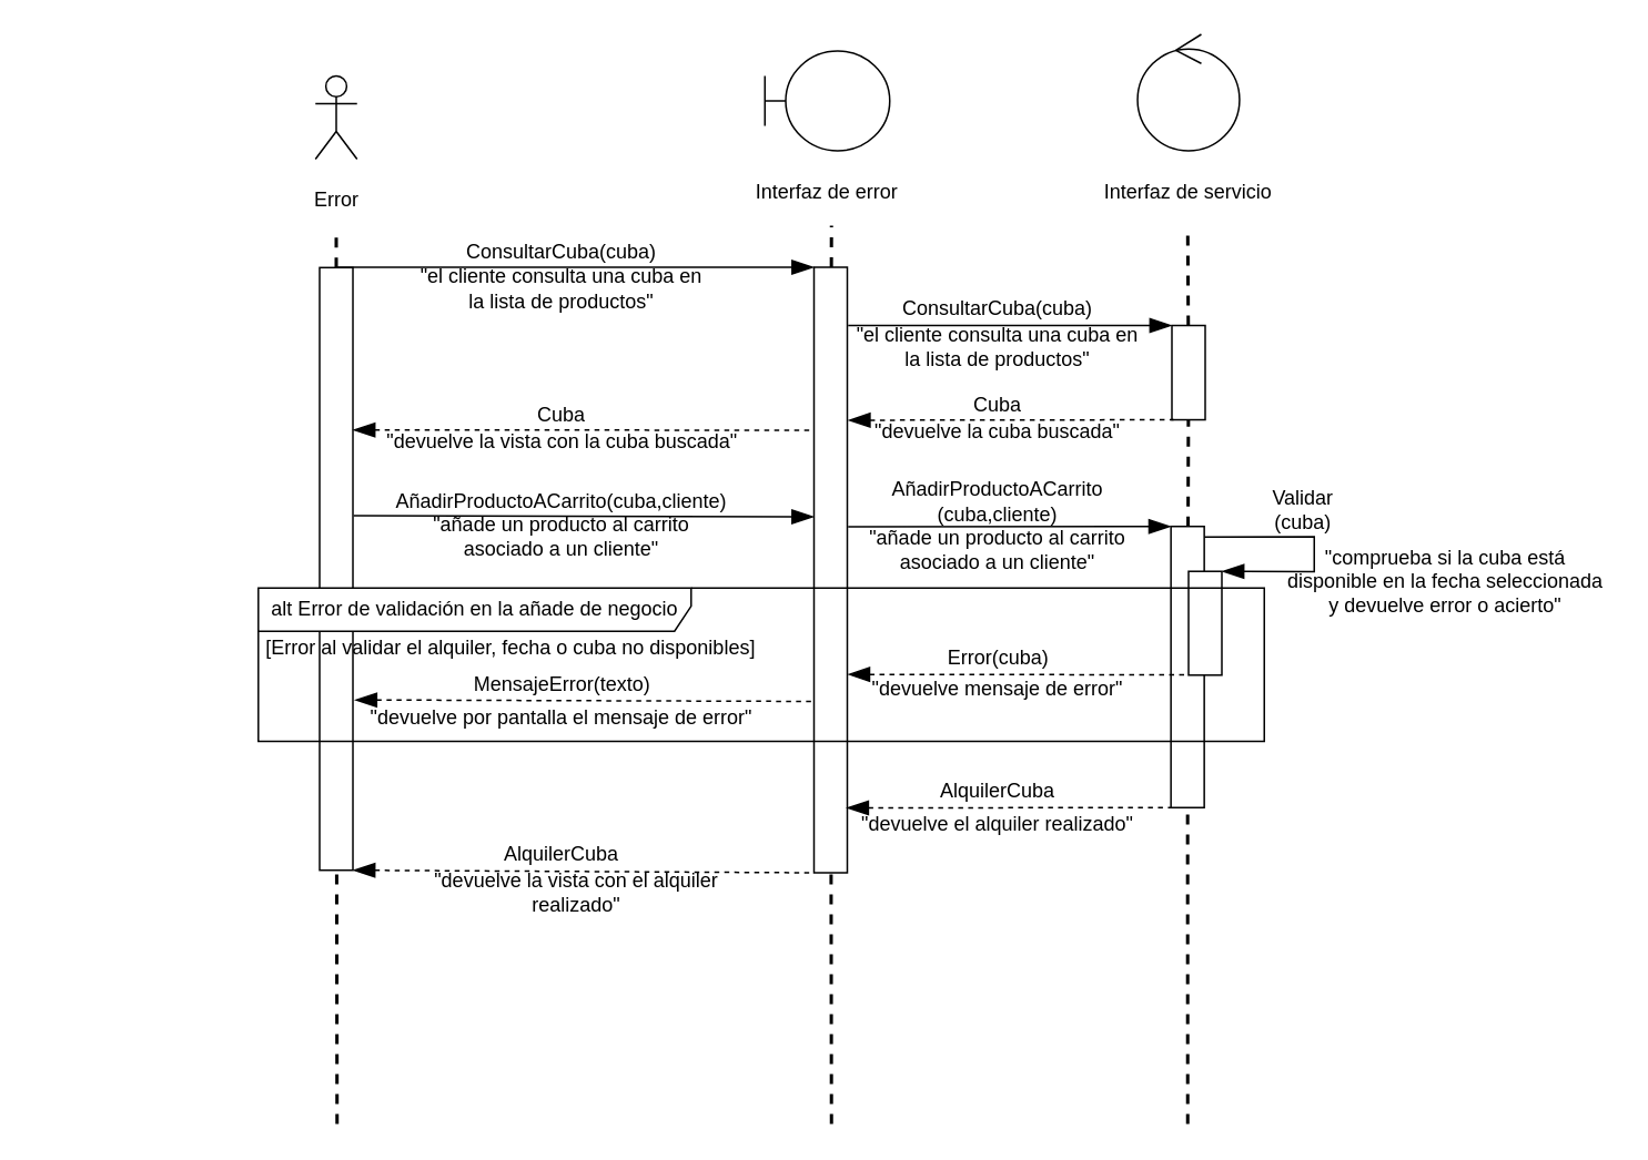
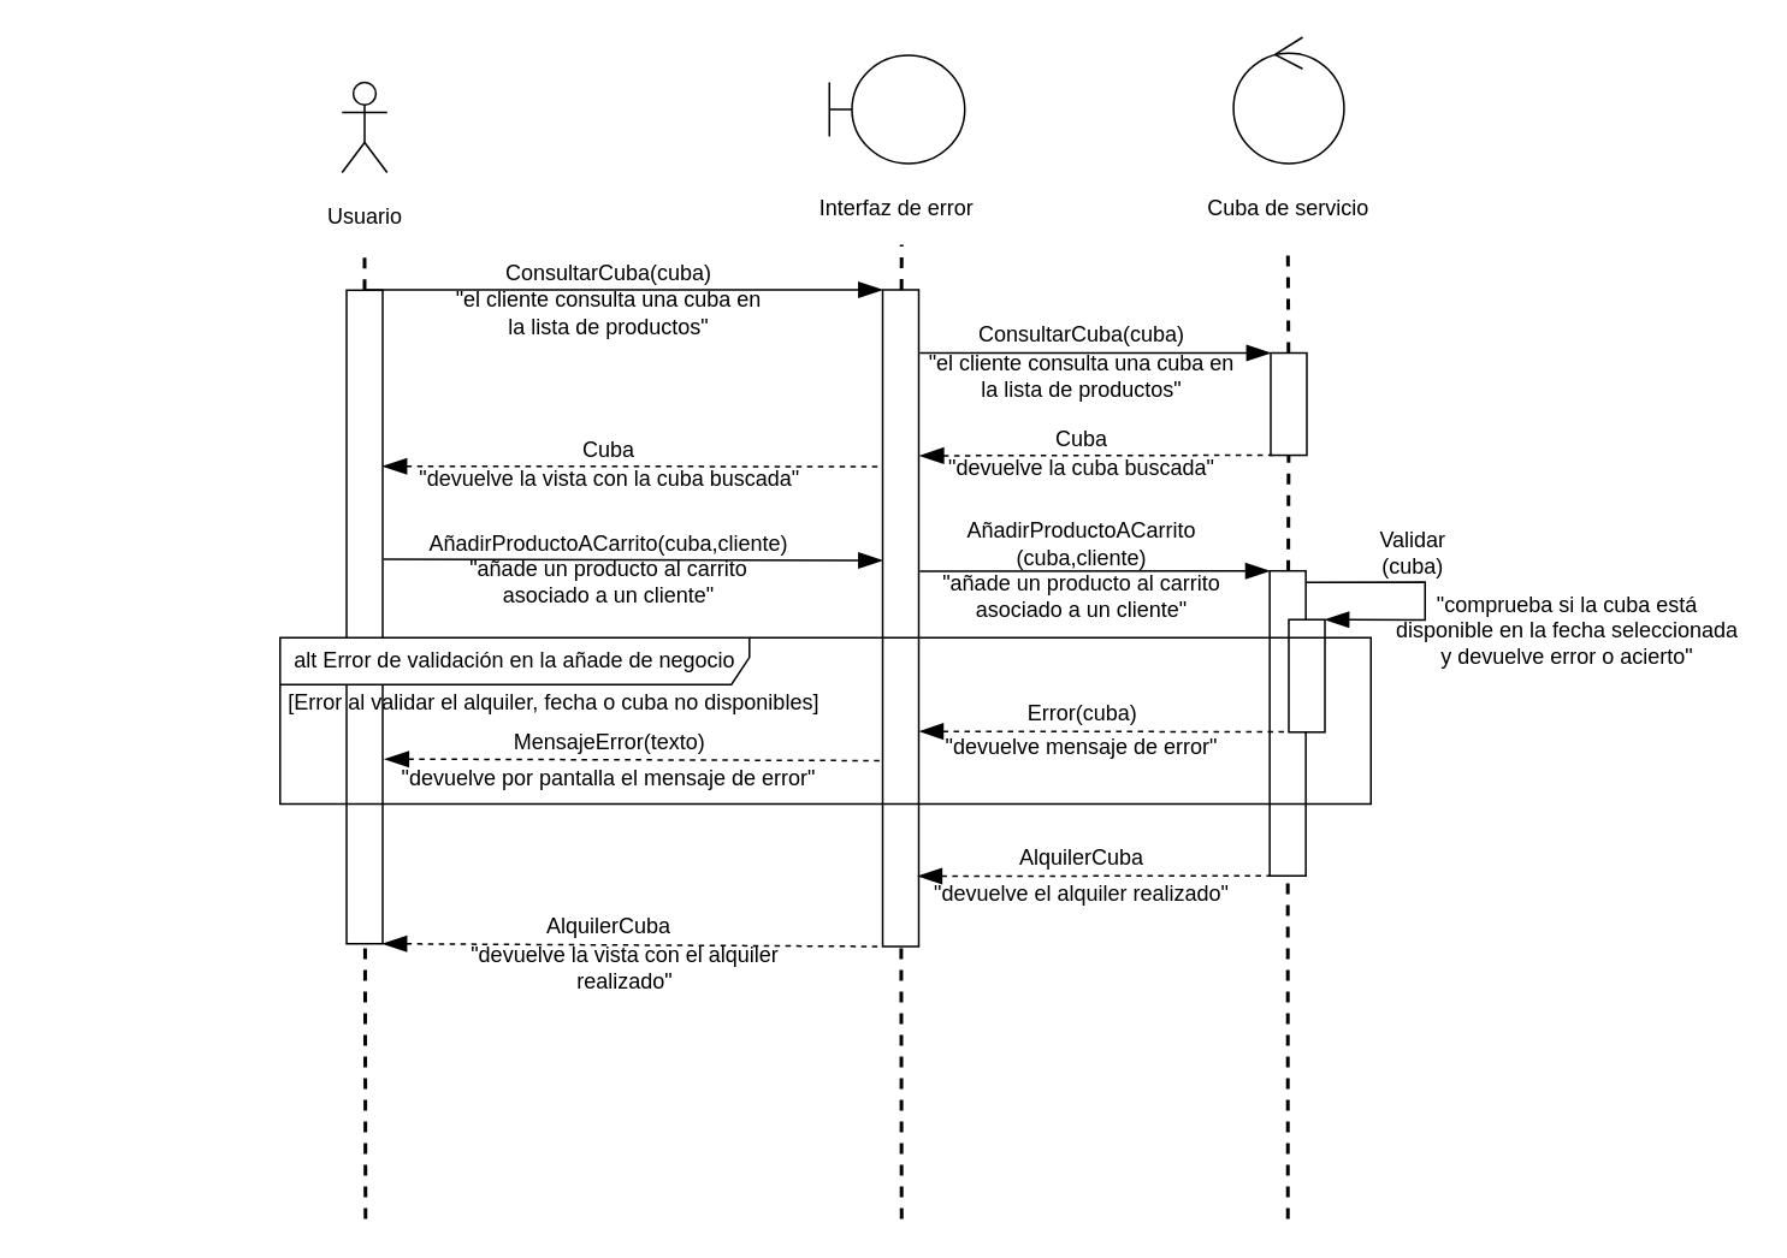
  <mxCell id="0" />
  <mxCell id="1" parent="0" />
  <mxCell id="2" value="" style="group" parent="1" vertex="1" connectable="0"><mxGeometry x="659" y="20" width="109" height="105" as="geometry" /></mxCell>
  <mxCell id="3" value="" style="ellipse;shape=umlControl;whiteSpace=wrap;html=1;" parent="2" vertex="1"><mxGeometry x="23.88" width="61.25" height="70" as="geometry" /></mxCell>
- <mxCell id="4" value="Interfaz de servicio" style="text;html=1;strokeColor=none;fillColor=none;align=center;verticalAlign=middle;whiteSpace=wrap;rounded=0;fontColor=none;" parent="2" vertex="1"><mxGeometry y="85" width="109" height="20" as="geometry" /></mxCell>
+ <mxCell id="4" value="Cuba de servicio" style="text;html=1;strokeColor=none;fillColor=none;align=center;verticalAlign=middle;whiteSpace=wrap;rounded=0;fontColor=none;" parent="2" vertex="1"><mxGeometry y="85" width="109" height="20" as="geometry" /></mxCell>
  <mxCell id="5" value="" style="group" parent="1" vertex="1" connectable="0"><mxGeometry x="459" y="30" width="120" height="95" as="geometry" /></mxCell>
  <mxCell id="6" value="" style="shape=umlBoundary;whiteSpace=wrap;html=1;" parent="5" vertex="1"><mxGeometry width="75" height="60" as="geometry" /></mxCell>
  <mxCell id="7" value="Interfaz de error" style="text;html=1;strokeColor=none;fillColor=none;align=center;verticalAlign=middle;whiteSpace=wrap;rounded=0;fontColor=none;" parent="5" vertex="1"><mxGeometry x="-13.75" y="75" width="102.5" height="20" as="geometry" /></mxCell>
  <mxCell id="8" value="" style="endArrow=none;dashed=1;html=1;fontColor=none;strokeWidth=2;" parent="1" source="16" edge="1"><mxGeometry width="50" height="50" relative="1" as="geometry"><mxPoint x="499" y="879" as="sourcePoint" /><mxPoint x="499" y="135" as="targetPoint" /></mxGeometry></mxCell>
  <mxCell id="9" value="" style="endArrow=none;dashed=1;html=1;fontColor=none;strokeWidth=2;" parent="1" source="21" edge="1"><mxGeometry width="50" height="50" relative="1" as="geometry"><mxPoint x="713" y="879" as="sourcePoint" /><mxPoint x="713" y="135" as="targetPoint" /></mxGeometry></mxCell>
  <mxCell id="10" value="" style="group" parent="1" vertex="1" connectable="0"><mxGeometry x="181.5" y="45" width="40" height="85" as="geometry" /></mxCell>
  <mxCell id="11" value="Actor" style="shape=umlActor;verticalLabelPosition=bottom;verticalAlign=top;html=1;outlineConnect=0;noLabel=1;fontColor=none;" parent="10" vertex="1"><mxGeometry x="7.5" width="25" height="50" as="geometry" /></mxCell>
- <mxCell id="12" value="Error" style="text;html=1;strokeColor=none;fillColor=none;align=center;verticalAlign=middle;whiteSpace=wrap;rounded=0;fontColor=none;" parent="10" vertex="1"><mxGeometry y="65" width="40" height="20" as="geometry" /></mxCell>
+ <mxCell id="12" value="Usuario" style="text;html=1;strokeColor=none;fillColor=none;align=center;verticalAlign=middle;whiteSpace=wrap;rounded=0;fontColor=none;" parent="10" vertex="1"><mxGeometry y="65" width="40" height="20" as="geometry" /></mxCell>
  <mxCell id="13" value="" style="endArrow=none;dashed=1;html=1;fontColor=none;strokeWidth=2;" parent="1" source="14" edge="1"><mxGeometry width="50" height="50" relative="1" as="geometry"><mxPoint x="201.5" y="884" as="sourcePoint" /><mxPoint x="201.5" y="140" as="targetPoint" /></mxGeometry></mxCell>
  <mxCell id="14" value="" style="rounded=0;whiteSpace=wrap;html=1;fontColor=none;rotation=90;" parent="1" vertex="1"><mxGeometry x="20.38" y="331.34" width="362.27" height="20" as="geometry" /></mxCell>
  <mxCell id="15" value="" style="endArrow=none;dashed=1;html=1;fontColor=none;strokeWidth=2;" parent="1" target="14" edge="1"><mxGeometry width="50" height="50" relative="1" as="geometry"><mxPoint x="202" y="675" as="sourcePoint" /><mxPoint x="201.5" y="140" as="targetPoint" /></mxGeometry></mxCell>
  <mxCell id="16" value="" style="rounded=0;whiteSpace=wrap;html=1;fontColor=none;rotation=90;" parent="1" vertex="1"><mxGeometry x="316.5" y="332" width="364" height="20" as="geometry" /></mxCell>
  <mxCell id="17" value="" style="endArrow=none;dashed=1;html=1;fontColor=none;strokeWidth=2;" parent="1" target="16" edge="1"><mxGeometry width="50" height="50" relative="1" as="geometry"><mxPoint x="499" y="675" as="sourcePoint" /><mxPoint x="499" y="135" as="targetPoint" /></mxGeometry></mxCell>
  <mxCell id="18" value="" style="endArrow=blockThin;html=1;strokeWidth=1;fontColor=none;endFill=1;endSize=11;entryX=0;entryY=1;entryDx=0;entryDy=0;" parent="1" target="16" edge="1"><mxGeometry width="50" height="50" relative="1" as="geometry"><mxPoint x="202" y="160" as="sourcePoint" /><mxPoint x="482" y="161" as="targetPoint" /></mxGeometry></mxCell>
  <mxCell id="19" value="ConsultarCuba(cuba)" style="text;html=1;strokeColor=none;fillColor=none;align=center;verticalAlign=middle;whiteSpace=wrap;rounded=0;fontSize=12;fontColor=none;" parent="1" vertex="1"><mxGeometry x="317" y="141" width="40" height="20" as="geometry" /></mxCell>
  <mxCell id="20" value="" style="endArrow=blockThin;html=1;strokeWidth=1;fontColor=none;endFill=1;endSize=11;entryX=0;entryY=1;entryDx=0;entryDy=0;" parent="1" target="21" edge="1"><mxGeometry width="50" height="50" relative="1" as="geometry"><mxPoint x="509" y="195" as="sourcePoint" /><mxPoint x="829" y="195" as="targetPoint" /></mxGeometry></mxCell>
  <mxCell id="21" value="" style="rounded=0;whiteSpace=wrap;html=1;fontColor=none;rotation=90;" parent="1" vertex="1"><mxGeometry x="685.16" y="213.35" width="56.69" height="20" as="geometry" /></mxCell>
  <mxCell id="22" value="" style="endArrow=none;dashed=1;html=1;fontColor=none;strokeWidth=2;" parent="1" source="31" target="21" edge="1"><mxGeometry width="50" height="50" relative="1" as="geometry"><mxPoint x="713" y="675" as="sourcePoint" /><mxPoint x="713" y="135" as="targetPoint" /></mxGeometry></mxCell>
  <mxCell id="23" value="ConsultarCuba(cuba)" style="text;html=1;strokeColor=none;fillColor=none;align=center;verticalAlign=middle;whiteSpace=wrap;rounded=0;fontSize=12;fontColor=none;" parent="1" vertex="1"><mxGeometry x="579" y="175" width="40" height="20" as="geometry" /></mxCell>
  <mxCell id="24" value="" style="endArrow=none;html=1;strokeWidth=1;fontColor=none;endFill=0;endSize=11;startArrow=blockThin;startFill=1;startSize=11;dashed=1;entryX=1;entryY=1;entryDx=0;entryDy=0;exitX=0.203;exitY=0.025;exitDx=0;exitDy=0;exitPerimeter=0;" parent="1" edge="1"><mxGeometry width="50" height="50" relative="1" as="geometry"><mxPoint x="509" y="251.959" as="sourcePoint" /><mxPoint x="704.505" y="251.695" as="targetPoint" /></mxGeometry></mxCell>
  <mxCell id="25" value="AlquilerCuba" style="text;html=1;strokeColor=none;fillColor=none;align=center;verticalAlign=middle;whiteSpace=wrap;rounded=0;fontSize=12;fontColor=none;" parent="1" vertex="1"><mxGeometry x="579" y="465" width="40" height="20" as="geometry" /></mxCell>
  <mxCell id="26" value="" style="endArrow=none;html=1;strokeWidth=1;fontColor=none;endFill=0;endSize=11;startArrow=blockThin;startFill=1;startSize=11;dashed=1;entryX=1;entryY=1;entryDx=0;entryDy=0;" parent="1" target="31" edge="1"><mxGeometry width="50" height="50" relative="1" as="geometry"><mxPoint x="508" y="485" as="sourcePoint" /><mxPoint x="704.81" y="555" as="targetPoint" /></mxGeometry></mxCell>
  <mxCell id="27" value="" style="endArrow=none;html=1;strokeWidth=1;fontColor=none;endFill=0;endSize=11;startArrow=blockThin;startFill=1;startSize=11;dashed=1;entryX=1;entryY=1;entryDx=0;entryDy=0;exitX=1;exitY=0;exitDx=0;exitDy=0;" parent="1" target="16" edge="1" source="14"><mxGeometry width="50" height="50" relative="1" as="geometry"><mxPoint x="211.5" y="613" as="sourcePoint" /><mxPoint x="469" y="613" as="targetPoint" /></mxGeometry></mxCell>
  <mxCell id="28" value="Cuba" style="text;html=1;strokeColor=none;fillColor=none;align=center;verticalAlign=middle;whiteSpace=wrap;rounded=0;fontSize=12;fontColor=none;" parent="1" vertex="1"><mxGeometry x="579" y="233.35" width="40" height="20" as="geometry" /></mxCell>
  <mxCell id="29" value="" style="endArrow=blockThin;html=1;strokeWidth=1;fontColor=none;endFill=1;endSize=11;entryX=0;entryY=1;entryDx=0;entryDy=0;exitX=0.318;exitY=-0.024;exitDx=0;exitDy=0;exitPerimeter=0;" parent="1" edge="1"><mxGeometry width="50" height="50" relative="1" as="geometry"><mxPoint x="211.995" y="309.389" as="sourcePoint" /><mxPoint x="488.5" y="310" as="targetPoint" /></mxGeometry></mxCell>
  <mxCell id="30" value="AñadirProductoACarrito(cuba,cliente)" style="text;html=1;strokeColor=none;fillColor=none;align=center;verticalAlign=middle;whiteSpace=wrap;rounded=0;fontSize=12;fontColor=none;" parent="1" vertex="1"><mxGeometry x="317" y="291" width="40" height="20" as="geometry" /></mxCell>
  <mxCell id="31" value="" style="rounded=0;whiteSpace=wrap;html=1;fontColor=none;rotation=90;" parent="1" vertex="1"><mxGeometry x="628.42" y="390.32" width="169.03" height="20" as="geometry" /></mxCell>
  <mxCell id="32" value="" style="endArrow=none;dashed=1;html=1;fontColor=none;strokeWidth=2;" parent="1" target="31" edge="1"><mxGeometry width="50" height="50" relative="1" as="geometry"><mxPoint x="713" y="675" as="sourcePoint" /><mxPoint x="713.47" y="257.395" as="targetPoint" /></mxGeometry></mxCell>
  <mxCell id="33" value="" style="endArrow=blockThin;html=1;strokeWidth=1;fontColor=none;endFill=1;endSize=11;entryX=0;entryY=1;entryDx=0;entryDy=0;" parent="1" target="31" edge="1"><mxGeometry width="50" height="50" relative="1" as="geometry"><mxPoint x="509" y="316" as="sourcePoint" /><mxPoint x="699" y="317" as="targetPoint" /></mxGeometry></mxCell>
  <mxCell id="34" value="" style="rounded=0;whiteSpace=wrap;html=1;fontColor=none;rotation=90;" parent="1" vertex="1"><mxGeometry x="692.31" y="364" width="62.39" height="20" as="geometry" /></mxCell>
  <mxCell id="35" value="" style="endArrow=blockThin;html=1;strokeWidth=1;fontColor=none;endFill=1;endSize=11;entryX=0;entryY=0;entryDx=0;entryDy=0;rounded=0;" parent="1" target="34" edge="1"><mxGeometry width="50" height="50" relative="1" as="geometry"><mxPoint x="723" y="322.2" as="sourcePoint" /><mxPoint x="916.93" y="322" as="targetPoint" /><Array as="points"><mxPoint x="789" y="322" /><mxPoint x="789" y="343" /></Array></mxGeometry></mxCell>
  <mxCell id="36" value="Validar&lt;br&gt;(cuba)" style="text;html=1;align=center;verticalAlign=middle;resizable=0;points=[];autosize=1;fontSize=12;fontColor=none;" parent="1" vertex="1"><mxGeometry x="757" y="291" width="50" height="30" as="geometry" /></mxCell>
  <mxCell id="37" value="[Error al validar el alquiler, fecha o cuba no disponibles]" style="text;html=1;align=center;verticalAlign=middle;resizable=0;points=[];autosize=1;fontSize=12;fontColor=none;" parent="1" vertex="1"><mxGeometry x="151" y="378.76" width="310" height="20" as="geometry" /></mxCell>
  <mxCell id="38" value="" style="endArrow=none;html=1;strokeWidth=1;fontColor=none;endFill=0;endSize=11;startArrow=blockThin;startFill=1;startSize=11;dashed=1;entryX=1;entryY=1;entryDx=0;entryDy=0;exitX=0.516;exitY=-0.011;exitDx=0;exitDy=0;exitPerimeter=0;" parent="1" edge="1"><mxGeometry width="50" height="50" relative="1" as="geometry"><mxPoint x="508.72" y="404.748" as="sourcePoint" /><mxPoint x="713.505" y="405.015" as="targetPoint" /></mxGeometry></mxCell>
  <mxCell id="39" value="Error(cuba)" style="text;html=1;align=center;verticalAlign=middle;resizable=0;points=[];autosize=1;fontSize=12;fontColor=none;" parent="1" vertex="1"><mxGeometry x="559" y="385" width="80" height="20" as="geometry" /></mxCell>
  <mxCell id="40" value="AlquilerCuba" style="text;html=1;strokeColor=none;fillColor=none;align=center;verticalAlign=middle;whiteSpace=wrap;rounded=0;fontSize=12;fontColor=none;" parent="1" vertex="1"><mxGeometry x="317" y="503" width="40" height="20" as="geometry" /></mxCell>
  <mxCell id="41" value="" style="endArrow=none;html=1;strokeWidth=1;fontColor=none;endFill=0;endSize=11;startArrow=blockThin;startFill=1;startSize=11;dashed=1;entryX=0.25;entryY=1;entryDx=0;entryDy=0;exitX=0.25;exitY=0;exitDx=0;exitDy=0;" edge="1" parent="1"><mxGeometry width="50" height="50" relative="1" as="geometry"><mxPoint x="211.515" y="257.773" as="sourcePoint" /><mxPoint x="488.5" y="258" as="targetPoint" /></mxGeometry></mxCell>
  <mxCell id="42" value="Cuba" style="text;html=1;strokeColor=none;fillColor=none;align=center;verticalAlign=middle;whiteSpace=wrap;rounded=0;fontSize=12;fontColor=none;" vertex="1" parent="1"><mxGeometry x="317" y="239.35" width="40" height="20" as="geometry" /></mxCell>
  <mxCell id="43" value="" style="endArrow=none;html=1;strokeWidth=1;fontColor=none;endFill=0;endSize=11;startArrow=blockThin;startFill=1;startSize=11;dashed=1;exitX=0.582;exitY=-0.055;exitDx=0;exitDy=0;exitPerimeter=0;" edge="1" parent="1"><mxGeometry width="50" height="50" relative="1" as="geometry"><mxPoint x="212.615" y="420.09" as="sourcePoint" /><mxPoint x="489" y="421" as="targetPoint" /></mxGeometry></mxCell>
  <mxCell id="44" value="MensajeError(texto)" style="text;html=1;align=center;verticalAlign=middle;resizable=0;points=[];autosize=1;fontSize=12;fontColor=none;" vertex="1" parent="1"><mxGeometry x="277" y="401" width="120" height="20" as="geometry" /></mxCell>
  <mxCell id="45" value="AñadirProductoACarrito&lt;br&gt;(cuba,cliente)" style="text;html=1;strokeColor=none;fillColor=none;align=center;verticalAlign=middle;whiteSpace=wrap;rounded=0;fontSize=12;fontColor=none;" vertex="1" parent="1"><mxGeometry x="579" y="291" width="40" height="20" as="geometry" /></mxCell>
  <mxCell id="46" value="&quot;añade un producto al carrito asociado a un cliente&quot;" style="text;html=1;strokeColor=none;fillColor=none;align=center;verticalAlign=middle;whiteSpace=wrap;rounded=0;fontSize=12;fontColor=none;" vertex="1" parent="1"><mxGeometry x="246" y="312" width="182" height="20" as="geometry" /></mxCell>
  <mxCell id="47" value="&quot;añade un producto al carrito asociado a un cliente&quot;" style="text;html=1;strokeColor=none;fillColor=none;align=center;verticalAlign=middle;whiteSpace=wrap;rounded=0;fontSize=12;fontColor=none;" vertex="1" parent="1"><mxGeometry x="508" y="320" width="182" height="20" as="geometry" /></mxCell>
  <mxCell id="48" value="&quot;comprueba si la cuba está disponible en la fecha seleccionada y devuelve error o acierto&quot;" style="text;html=1;strokeColor=none;fillColor=none;align=center;verticalAlign=middle;whiteSpace=wrap;rounded=0;fontSize=12;fontColor=none;" vertex="1" parent="1"><mxGeometry x="768" y="339" width="200" height="20" as="geometry" /></mxCell>
  <mxCell id="49" value="&quot;devuelve mensaje de error&quot;" style="text;html=1;strokeColor=none;fillColor=none;align=center;verticalAlign=middle;whiteSpace=wrap;rounded=0;fontSize=12;fontColor=none;" vertex="1" parent="1"><mxGeometry x="499" y="404" width="200" height="20" as="geometry" /></mxCell>
  <mxCell id="50" value="&quot;devuelve por pantalla el mensaje de error&quot;" style="text;html=1;strokeColor=none;fillColor=none;align=center;verticalAlign=middle;whiteSpace=wrap;rounded=0;fontSize=12;fontColor=none;" vertex="1" parent="1"><mxGeometry x="221" y="421" width="232" height="20" as="geometry" /></mxCell>
  <mxCell id="51" value="&quot;el cliente consulta una cuba en la lista de productos&quot;" style="text;html=1;strokeColor=none;fillColor=none;align=center;verticalAlign=middle;whiteSpace=wrap;rounded=0;fontSize=12;fontColor=none;" vertex="1" parent="1"><mxGeometry x="246" y="163" width="182" height="20" as="geometry" /></mxCell>
  <mxCell id="52" value="&quot;el cliente consulta una cuba en la lista de productos&quot;" style="text;html=1;strokeColor=none;fillColor=none;align=center;verticalAlign=middle;whiteSpace=wrap;rounded=0;fontSize=12;fontColor=none;" vertex="1" parent="1"><mxGeometry x="508" y="198" width="182" height="20" as="geometry" /></mxCell>
  <mxCell id="53" value="&quot;devuelve la cuba buscada&quot;" style="text;html=1;strokeColor=none;fillColor=none;align=center;verticalAlign=middle;whiteSpace=wrap;rounded=0;fontSize=12;fontColor=none;" vertex="1" parent="1"><mxGeometry x="508" y="249.35" width="182" height="20" as="geometry" /></mxCell>
  <mxCell id="54" value="&quot;devuelve la vista con la cuba buscada&quot;" style="text;html=1;strokeColor=none;fillColor=none;align=center;verticalAlign=middle;whiteSpace=wrap;rounded=0;fontSize=12;fontColor=none;" vertex="1" parent="1"><mxGeometry x="230.5" y="255.35" width="213" height="20" as="geometry" /></mxCell>
  <mxCell id="55" value="&quot;devuelve el alquiler realizado&quot;" style="text;html=1;strokeColor=none;fillColor=none;align=center;verticalAlign=middle;whiteSpace=wrap;rounded=0;fontSize=12;fontColor=none;" vertex="1" parent="1"><mxGeometry x="499" y="485" width="200" height="20" as="geometry" /></mxCell>
  <mxCell id="56" value="&quot;devuelve la vista con el alquiler realizado&quot;" style="text;html=1;strokeColor=none;fillColor=none;align=center;verticalAlign=middle;whiteSpace=wrap;rounded=0;fontSize=12;fontColor=none;" vertex="1" parent="1"><mxGeometry x="246" y="526" width="200" height="20" as="geometry" /></mxCell>
  <mxCell id="57" value="alt Error de validación en la añade de negocio" style="shape=umlFrame;whiteSpace=wrap;html=1;fontSize=12;fontColor=none;width=260;height=26;" parent="1" vertex="1"><mxGeometry x="154.7" y="352.76" width="604.3" height="92.24" as="geometry" /></mxCell>
